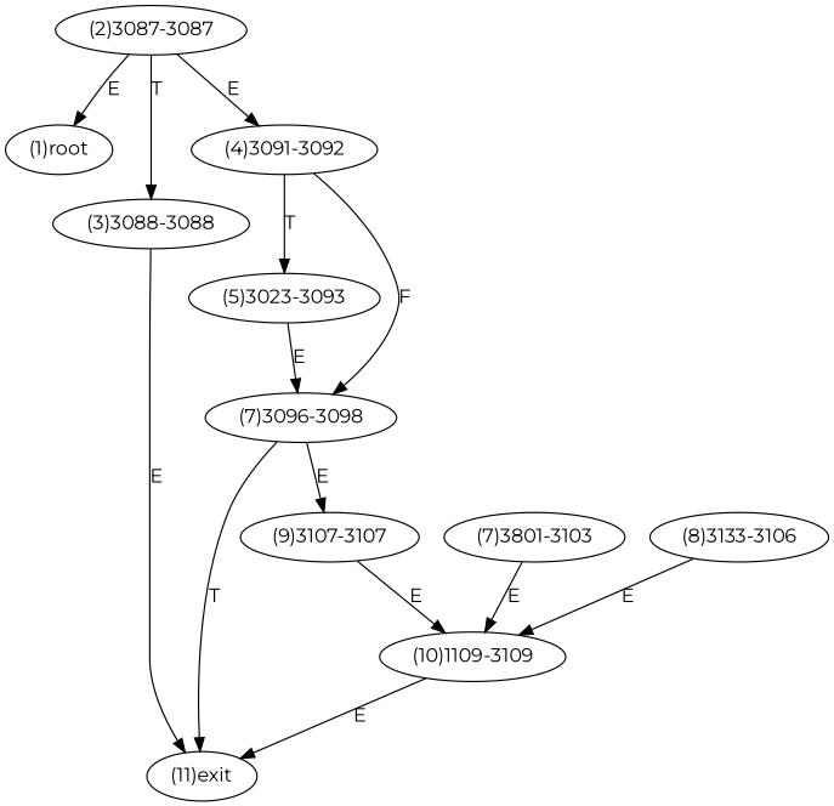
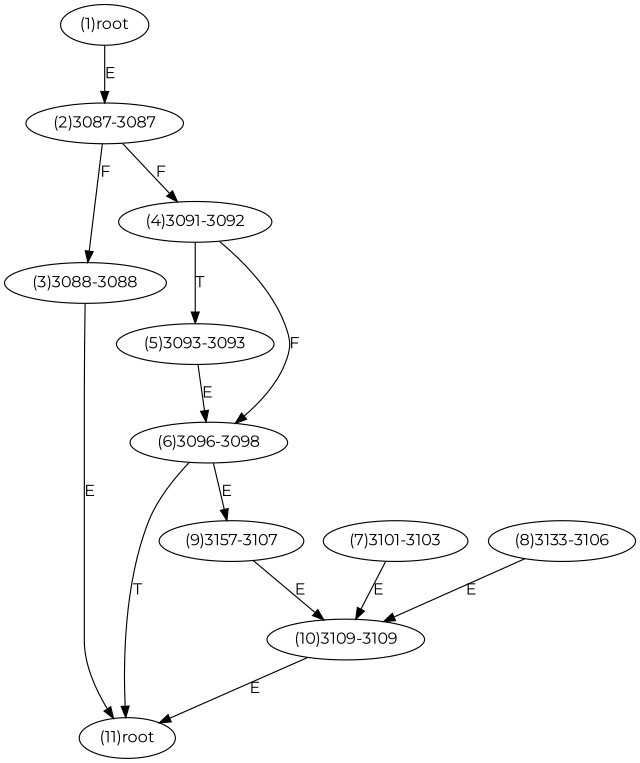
  digraph {
    fontname=Montserrat
    node [fontname=Montserrat]
    edge [fontname=Montserrat]
    n1 [label="(1)root"]
    n2 [label="(2)3087-3087"]
    n3 [label="(3)3088-3088"]
    n4 [label="(4)3091-3092"]
-   n5 [label="(11)exit"]
-   n6 [label="(5)3023-3093"]
-   n7 [label="(7)3096-3098"]
-   n8 [label="(9)3107-3107"]
-   n9 [label="(7)3801-3103"]
-   n10 [label="(10)1109-3109"]
+   n5 [label="(11)root"]
+   n6 [label="(5)3093-3093"]
+   n7 [label="(6)3096-3098"]
+   n8 [label="(9)3157-3107"]
+   n9 [label="(7)3101-3103"]
+   n10 [label="(10)3109-3109"]
    n11 [label="(8)3133-3106"]
-   n2 -> n1 [label=E]
-   n2 -> n3 [label=T]
-   n2 -> n4 [label=E]
+   n1 -> n2 [label=E]
+   n2 -> n3 [label=F]
+   n2 -> n4 [label=F]
    n3 -> n5 [label=E]
    n4 -> n6 [label=T]
    n4 -> n7 [label=F]
    n6 -> n7 [label=E]
    n7 -> n5 [label=T]
    n7 -> n8 [label=E]
    n8 -> n10 [label=E]
    n9 -> n10 [label=E]
    n10 -> n5 [label=E]
    n11 -> n10 [label=E]
  }
